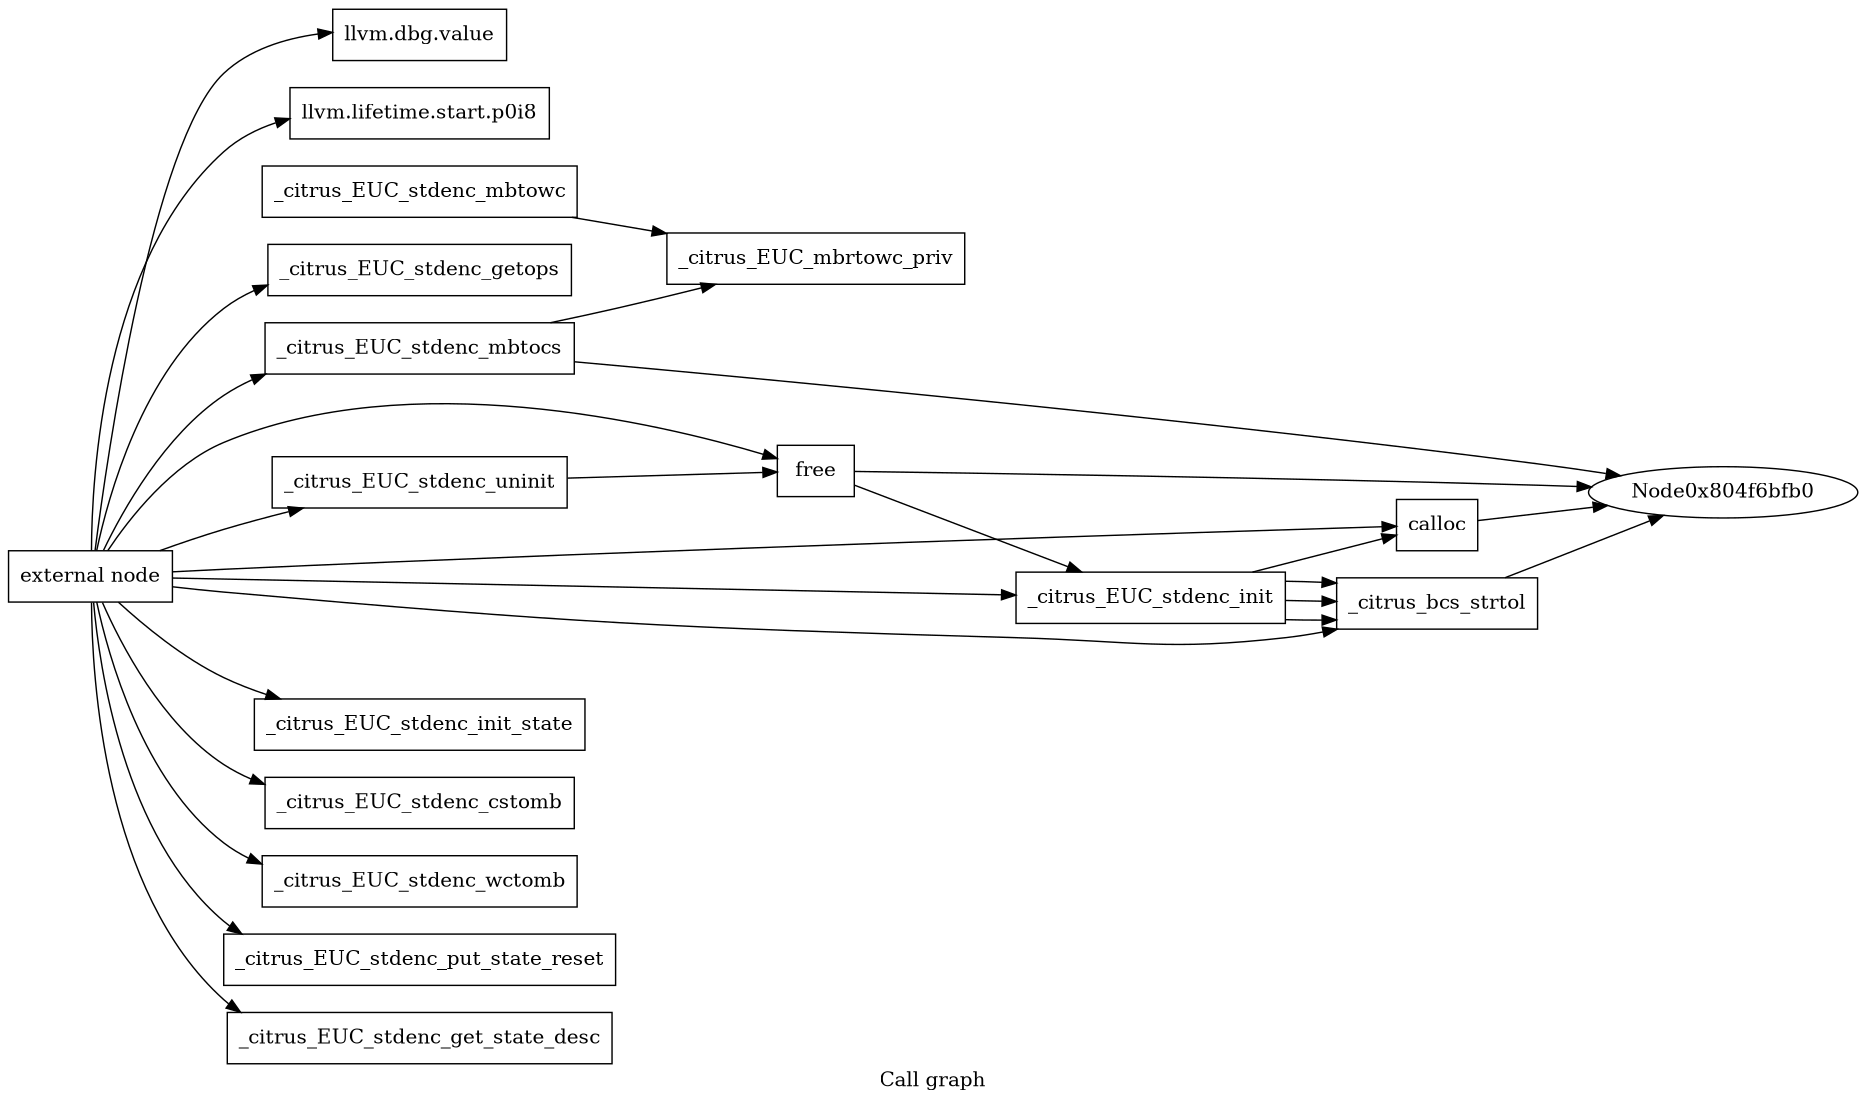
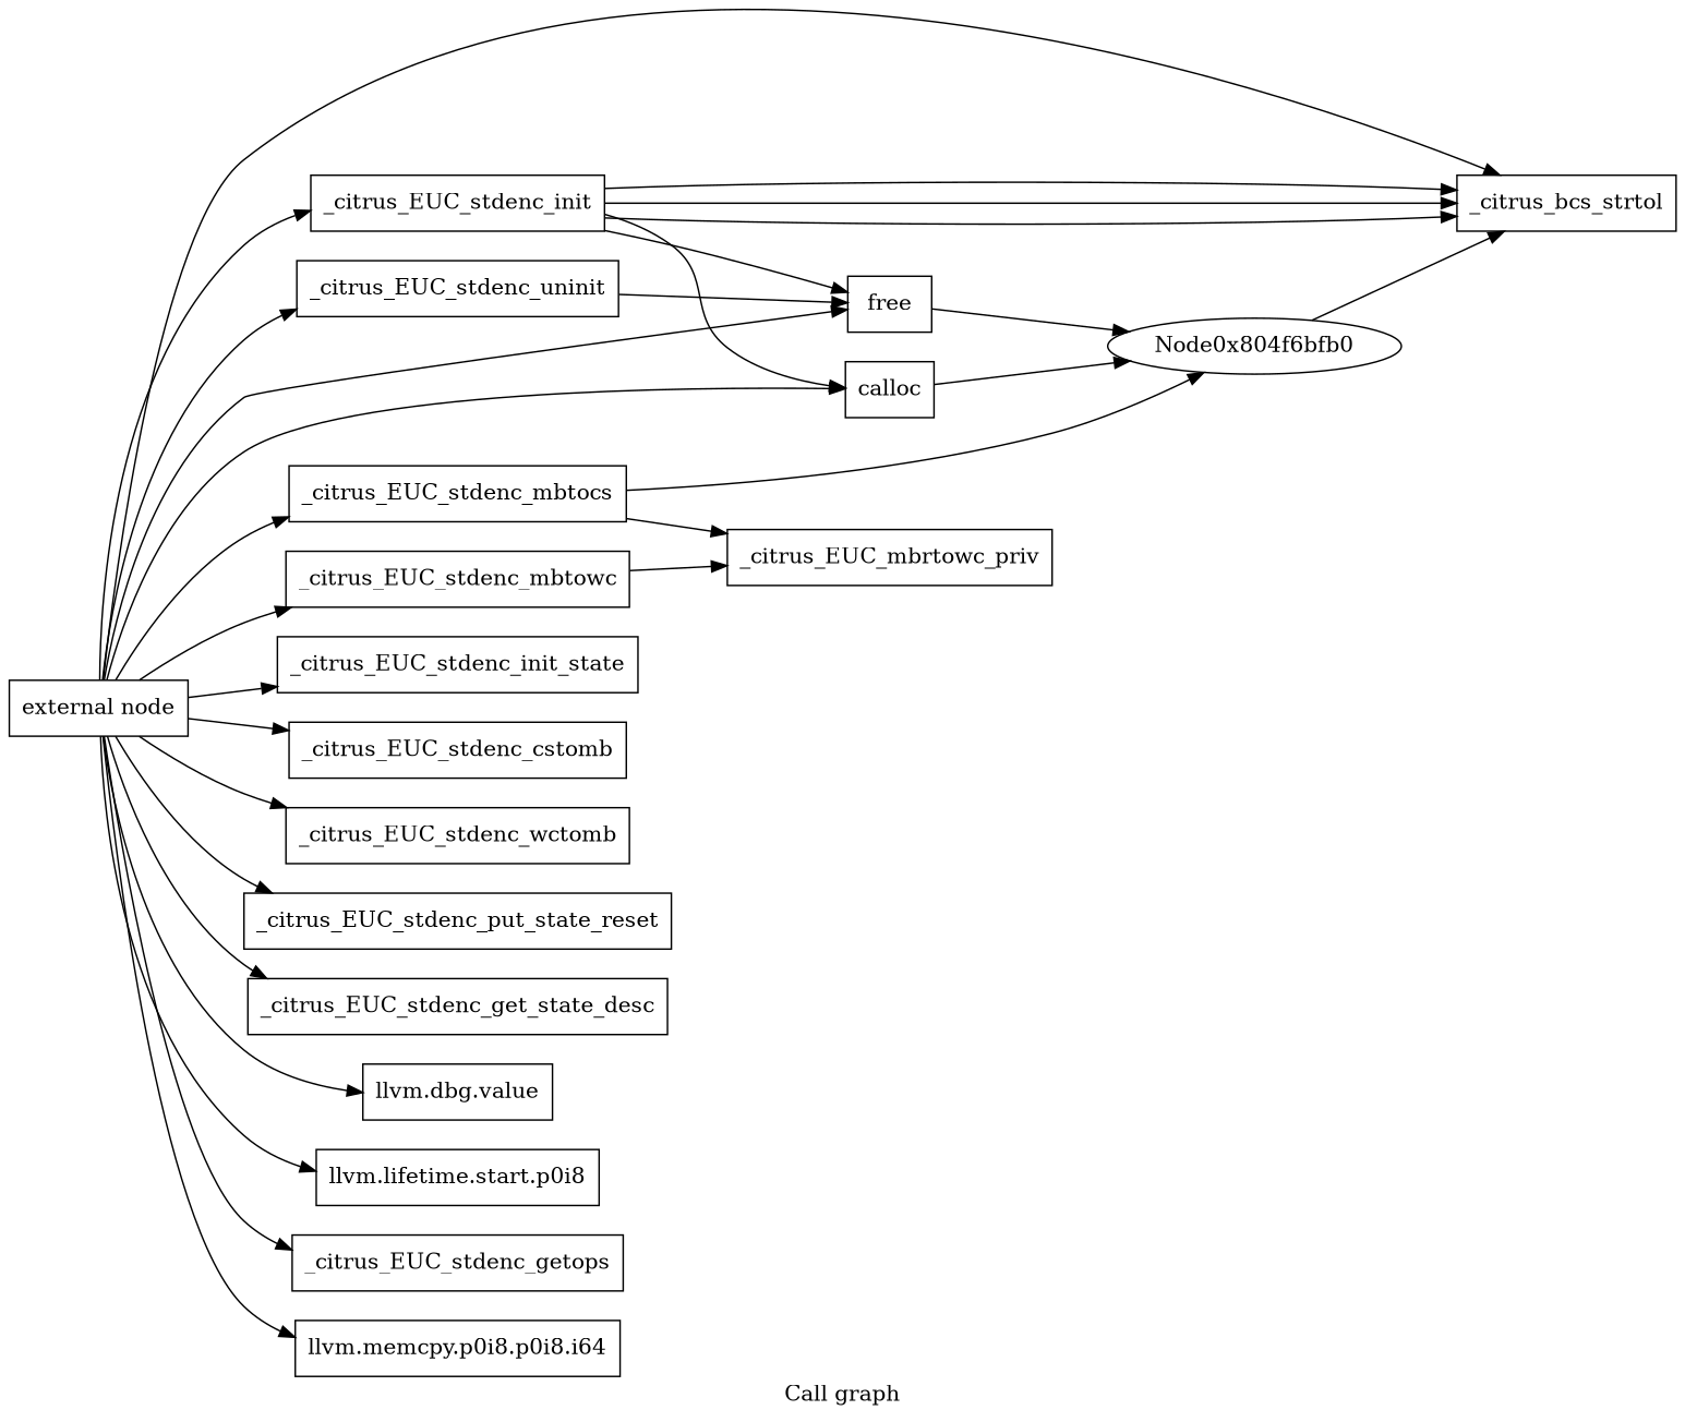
  digraph {
    label="Call graph"
    rankdir=LR
    node [shape=record]
    n1 [label="{external node}"]
    n2 [label="{_citrus_EUC_stdenc_init}"]
    n3 [label="{_citrus_EUC_stdenc_uninit}"]
    n4 [label="{_citrus_EUC_stdenc_init_state}"]
    n5 [label="{_citrus_EUC_stdenc_mbtocs}"]
    n6 [label="{_citrus_EUC_stdenc_cstomb}"]
    n7 [label="{_citrus_EUC_stdenc_mbtowc}"]
    n8 [label="{_citrus_EUC_stdenc_wctomb}"]
    n9 [label="{_citrus_EUC_stdenc_put_state_reset}"]
    n10 [label="{_citrus_EUC_stdenc_get_state_desc}"]
    n11 [label="{llvm.dbg.value}"]
    n12 [label="{llvm.lifetime.start.p0i8}"]
    n13 [label="{free}"]
    n14 [label="{calloc}"]
    n15 [label="{_citrus_bcs_strtol}"]
    n16 [label="{_citrus_EUC_stdenc_getops}"]
+   n17 [label="{llvm.memcpy.p0i8.p0i8.i64}"]
    n18 [label="{_citrus_EUC_mbrtowc_priv}"]
    Node0x804f6bfb0 [shape=""]
    n1 -> n2
    n1 -> n3
    n1 -> n4
    n1 -> n5
    n1 -> n6
+   n1 -> n7
    n1 -> n8
    n1 -> n9
    n1 -> n10
    n1 -> n11
    n1 -> n12
    n1 -> n13
    n1 -> n14
    n1 -> n15
    n1 -> n16
-   n13 -> n2
+   n1 -> n17
+   n2 -> n13
    n2 -> n14
    n2 -> n15
    n2 -> n15
    n2 -> n15
    n3 -> n13
    n5 -> n18
    n5 -> Node0x804f6bfb0
    n7 -> n18
    n13 -> Node0x804f6bfb0
    n14 -> Node0x804f6bfb0
-   n15 -> Node0x804f6bfb0
+   Node0x804f6bfb0 -> n15
  }
